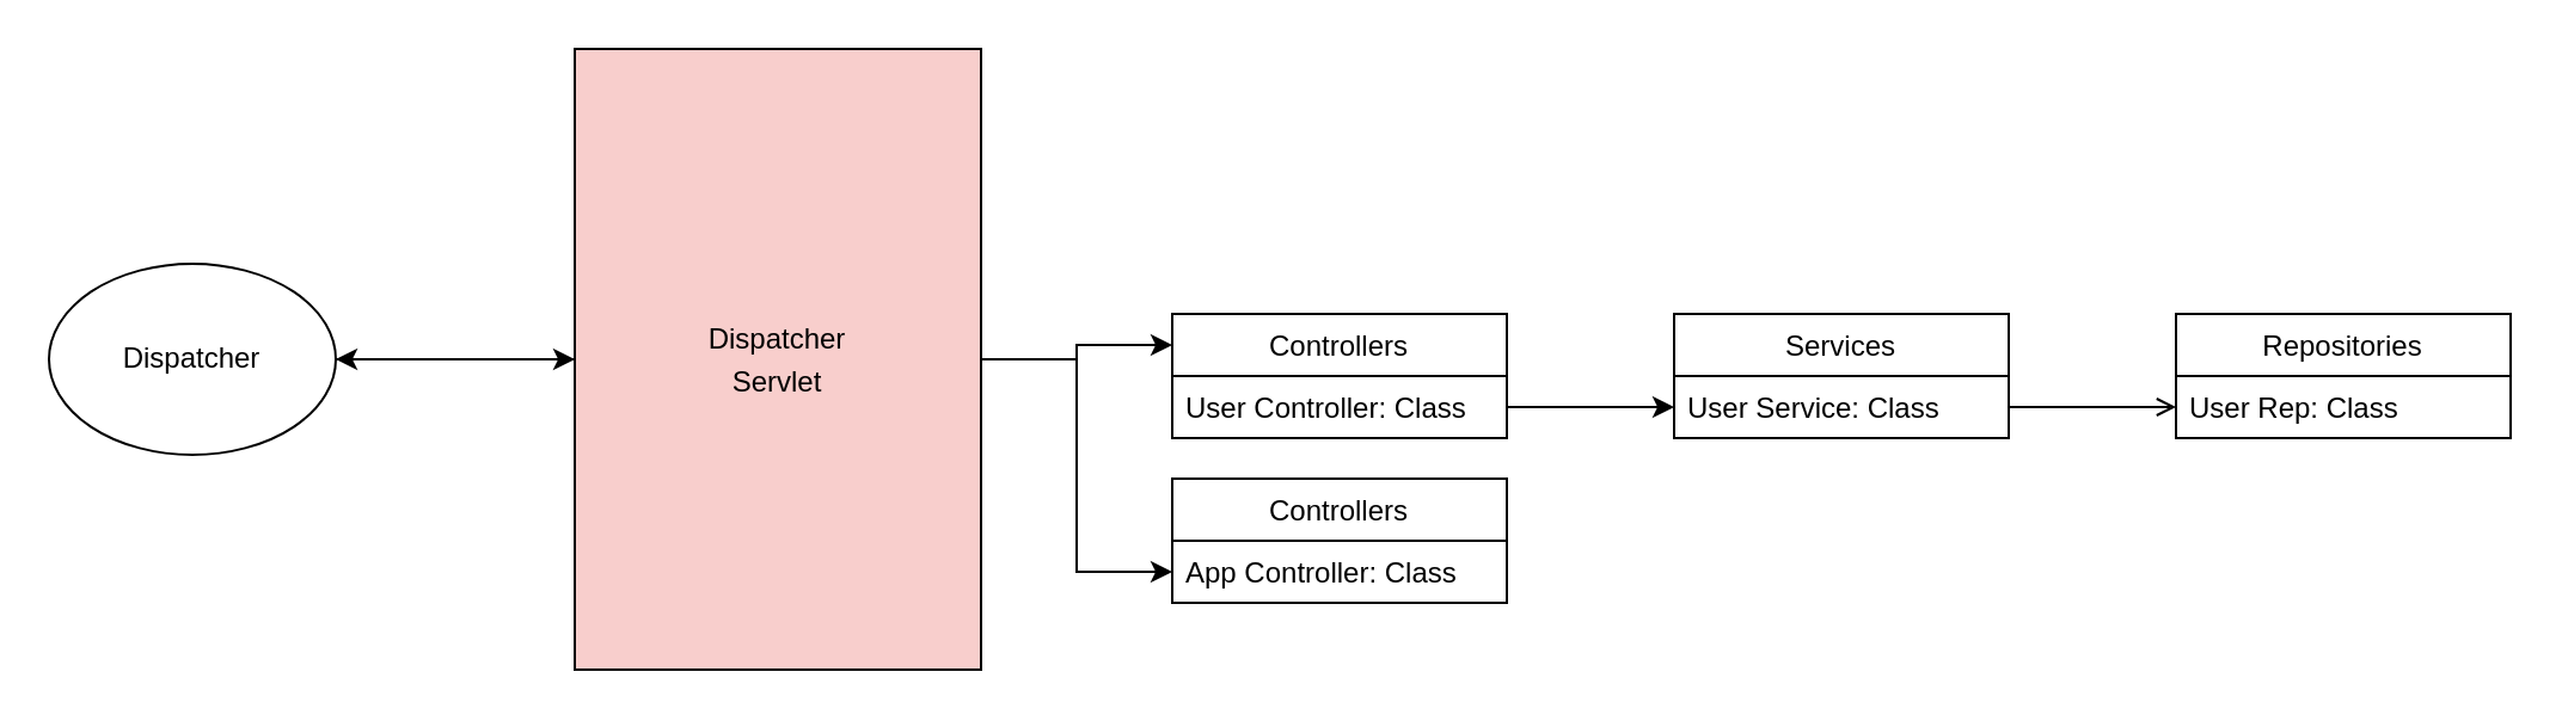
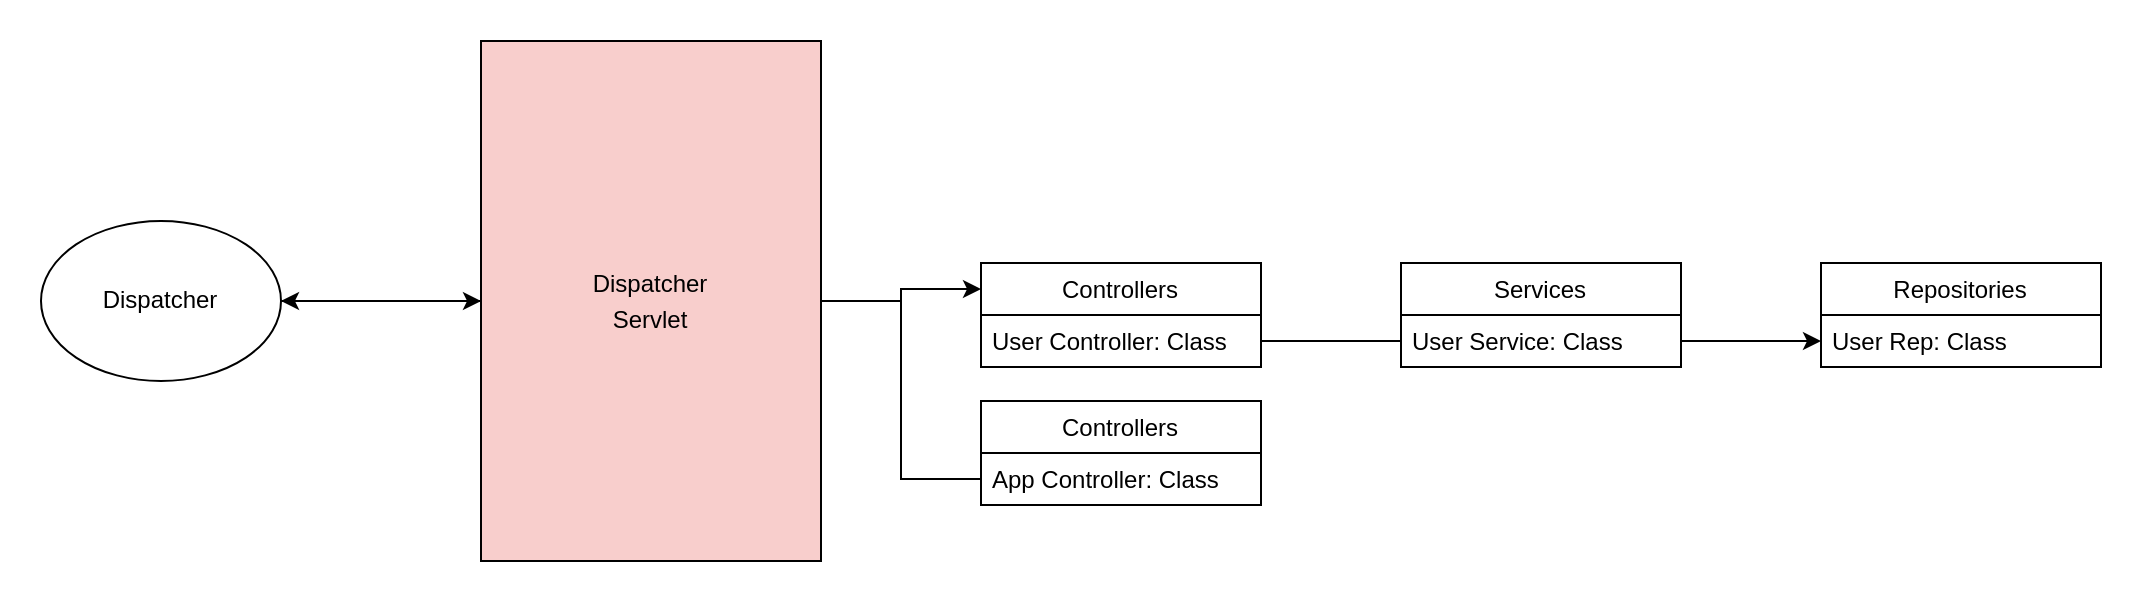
  <mxCell id="0" />
  <mxCell id="1" parent="0" />
  <mxCell id="2" style="edgeStyle=orthogonalEdgeStyle;rounded=0;orthogonalLoop=1;jettySize=auto;html=1;entryX=0.5;entryY=0;entryDx=0;entryDy=0;" edge="1" parent="1" source="3" target="7"><mxGeometry relative="1" as="geometry" /></mxCell>
  <mxCell id="3" value="Dispatcher" style="ellipse;whiteSpace=wrap;html=1;" vertex="1" parent="1"><mxGeometry x="20" y="110" width="120" height="80" as="geometry" /></mxCell>
  <mxCell id="4" style="edgeStyle=orthogonalEdgeStyle;rounded=0;orthogonalLoop=1;jettySize=auto;html=1;" edge="1" parent="1" source="7" target="3"><mxGeometry relative="1" as="geometry" /></mxCell>
  <mxCell id="5" style="edgeStyle=orthogonalEdgeStyle;rounded=0;orthogonalLoop=1;jettySize=auto;html=1;entryX=0;entryY=0.25;entryDx=0;entryDy=0;" edge="1" parent="1" source="7" target="13"><mxGeometry relative="1" as="geometry" /></mxCell>
- <mxCell id="6" style="edgeStyle=orthogonalEdgeStyle;rounded=0;orthogonalLoop=1;jettySize=auto;html=1;entryX=0;entryY=0.5;entryDx=0;entryDy=0;" edge="1" parent="1" source="7" target="17"><mxGeometry relative="1" as="geometry" /></mxCell>
+ <mxCell id="6" style="edgeStyle=orthogonalEdgeStyle;rounded=0;orthogonalLoop=1;jettySize=auto;html=1;entryX=0;entryY=0.5;entryDx=0;entryDy=0;endArrow=none;" edge="1" parent="1" source="7" target="17"><mxGeometry relative="1" as="geometry" /></mxCell>
  <mxCell id="7" value="&lt;p style=&quot;line-height: 150%&quot;&gt;Dispatcher&lt;br&gt;Servlet&lt;/p&gt;" style="rounded=0;whiteSpace=wrap;html=1;rotation=0;direction=north;fillColor=#f8cecc;" vertex="1" parent="1"><mxGeometry x="240" y="20" width="170" height="260" as="geometry" /></mxCell>
  <mxCell id="8" value="Services" style="swimlane;fontStyle=0;childLayout=stackLayout;horizontal=1;startSize=26;fillColor=none;horizontalStack=0;resizeParent=1;resizeParentMax=0;resizeLast=0;collapsible=1;marginBottom=0;" vertex="1" parent="1"><mxGeometry x="700" y="131" width="140" height="52" as="geometry" /></mxCell>
  <mxCell id="9" value="User Service: Class" style="text;strokeColor=none;fillColor=none;align=left;verticalAlign=top;spacingLeft=4;spacingRight=4;overflow=hidden;rotatable=0;points=[[0,0.5],[1,0.5]];portConstraint=eastwest;" vertex="1" parent="8"><mxGeometry y="26" width="140" height="26" as="geometry" /></mxCell>
  <mxCell id="10" value="Repositories" style="swimlane;fontStyle=0;childLayout=stackLayout;horizontal=1;startSize=26;fillColor=none;horizontalStack=0;resizeParent=1;resizeParentMax=0;resizeLast=0;collapsible=1;marginBottom=0;" vertex="1" parent="1"><mxGeometry x="910" y="131" width="140" height="52" as="geometry" /></mxCell>
  <mxCell id="11" value="User Rep: Class" style="text;strokeColor=none;fillColor=none;align=left;verticalAlign=top;spacingLeft=4;spacingRight=4;overflow=hidden;rotatable=0;points=[[0,0.5],[1,0.5]];portConstraint=eastwest;" vertex="1" parent="10"><mxGeometry y="26" width="140" height="26" as="geometry" /></mxCell>
- <mxCell id="12" style="edgeStyle=orthogonalEdgeStyle;rounded=0;orthogonalLoop=1;jettySize=auto;html=1;entryX=0;entryY=0.5;entryDx=0;entryDy=0;endArrow=open;" edge="1" parent="1" source="9" target="11"><mxGeometry relative="1" as="geometry" /></mxCell>
+ <mxCell id="12" style="edgeStyle=orthogonalEdgeStyle;rounded=0;orthogonalLoop=1;jettySize=auto;html=1;entryX=0;entryY=0.5;entryDx=0;entryDy=0;" edge="1" parent="1" source="9" target="11"><mxGeometry relative="1" as="geometry" /></mxCell>
  <mxCell id="13" value="Controllers" style="swimlane;fontStyle=0;childLayout=stackLayout;horizontal=1;startSize=26;fillColor=none;horizontalStack=0;resizeParent=1;resizeParentMax=0;resizeLast=0;collapsible=1;marginBottom=0;" vertex="1" parent="1"><mxGeometry x="490" y="131" width="140" height="52" as="geometry" /></mxCell>
  <mxCell id="14" value="User Controller: Class" style="text;strokeColor=none;fillColor=none;align=left;verticalAlign=top;spacingLeft=4;spacingRight=4;overflow=hidden;rotatable=0;points=[[0,0.5],[1,0.5]];portConstraint=eastwest;" vertex="1" parent="13"><mxGeometry y="26" width="140" height="26" as="geometry" /></mxCell>
- <mxCell id="15" style="edgeStyle=orthogonalEdgeStyle;rounded=0;orthogonalLoop=1;jettySize=auto;html=1;" edge="1" parent="1" source="14" target="9"><mxGeometry relative="1" as="geometry" /></mxCell>
+ <mxCell id="15" style="edgeStyle=orthogonalEdgeStyle;rounded=0;orthogonalLoop=1;jettySize=auto;html=1;endArrow=none;" edge="1" parent="1" source="14" target="9"><mxGeometry relative="1" as="geometry" /></mxCell>
  <mxCell id="16" value="Controllers" style="swimlane;fontStyle=0;childLayout=stackLayout;horizontal=1;startSize=26;fillColor=none;horizontalStack=0;resizeParent=1;resizeParentMax=0;resizeLast=0;collapsible=1;marginBottom=0;" vertex="1" parent="1"><mxGeometry x="490" y="200" width="140" height="52" as="geometry" /></mxCell>
  <mxCell id="17" value="App Controller: Class" style="text;strokeColor=none;fillColor=none;align=left;verticalAlign=top;spacingLeft=4;spacingRight=4;overflow=hidden;rotatable=0;points=[[0,0.5],[1,0.5]];portConstraint=eastwest;" vertex="1" parent="16"><mxGeometry y="26" width="140" height="26" as="geometry" /></mxCell>
